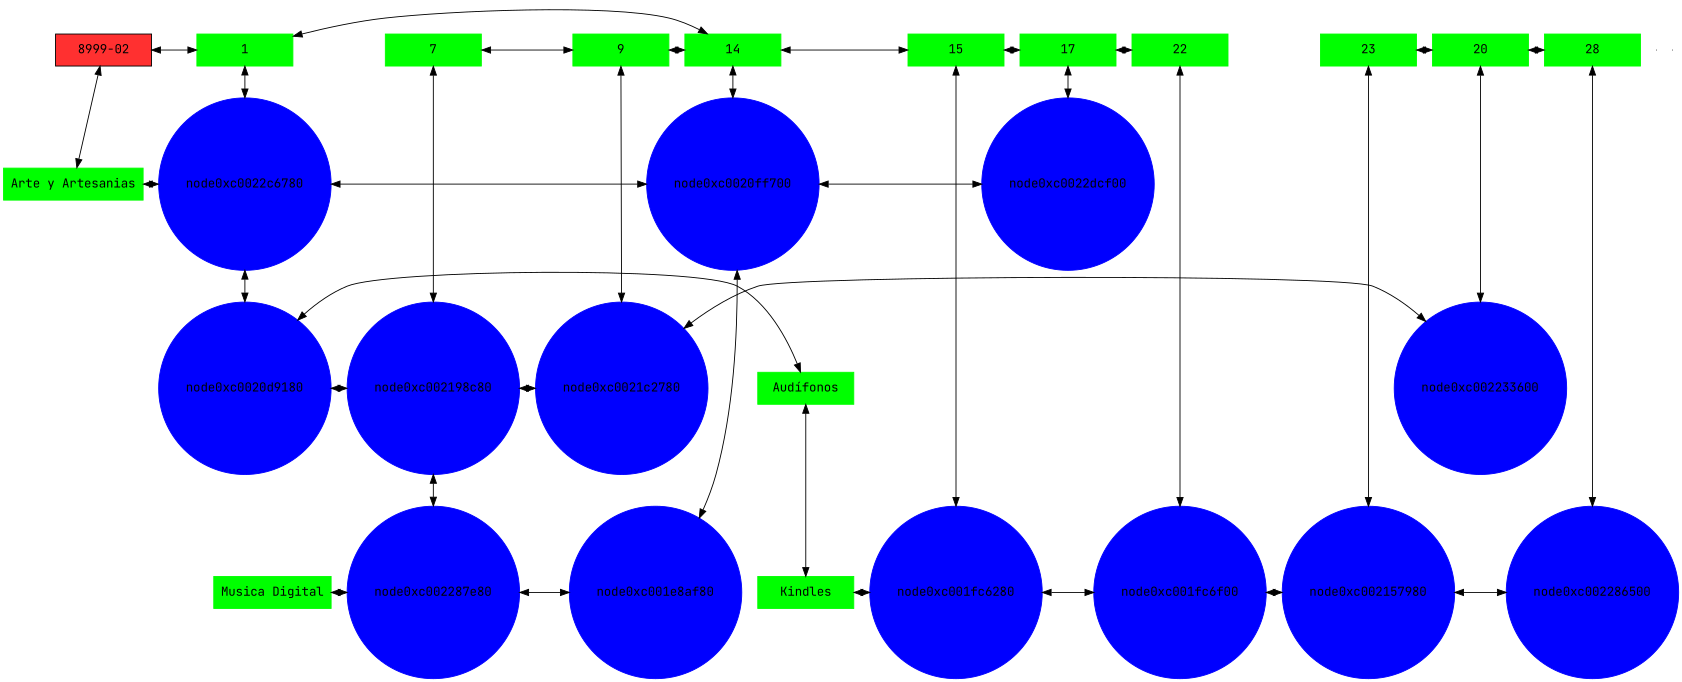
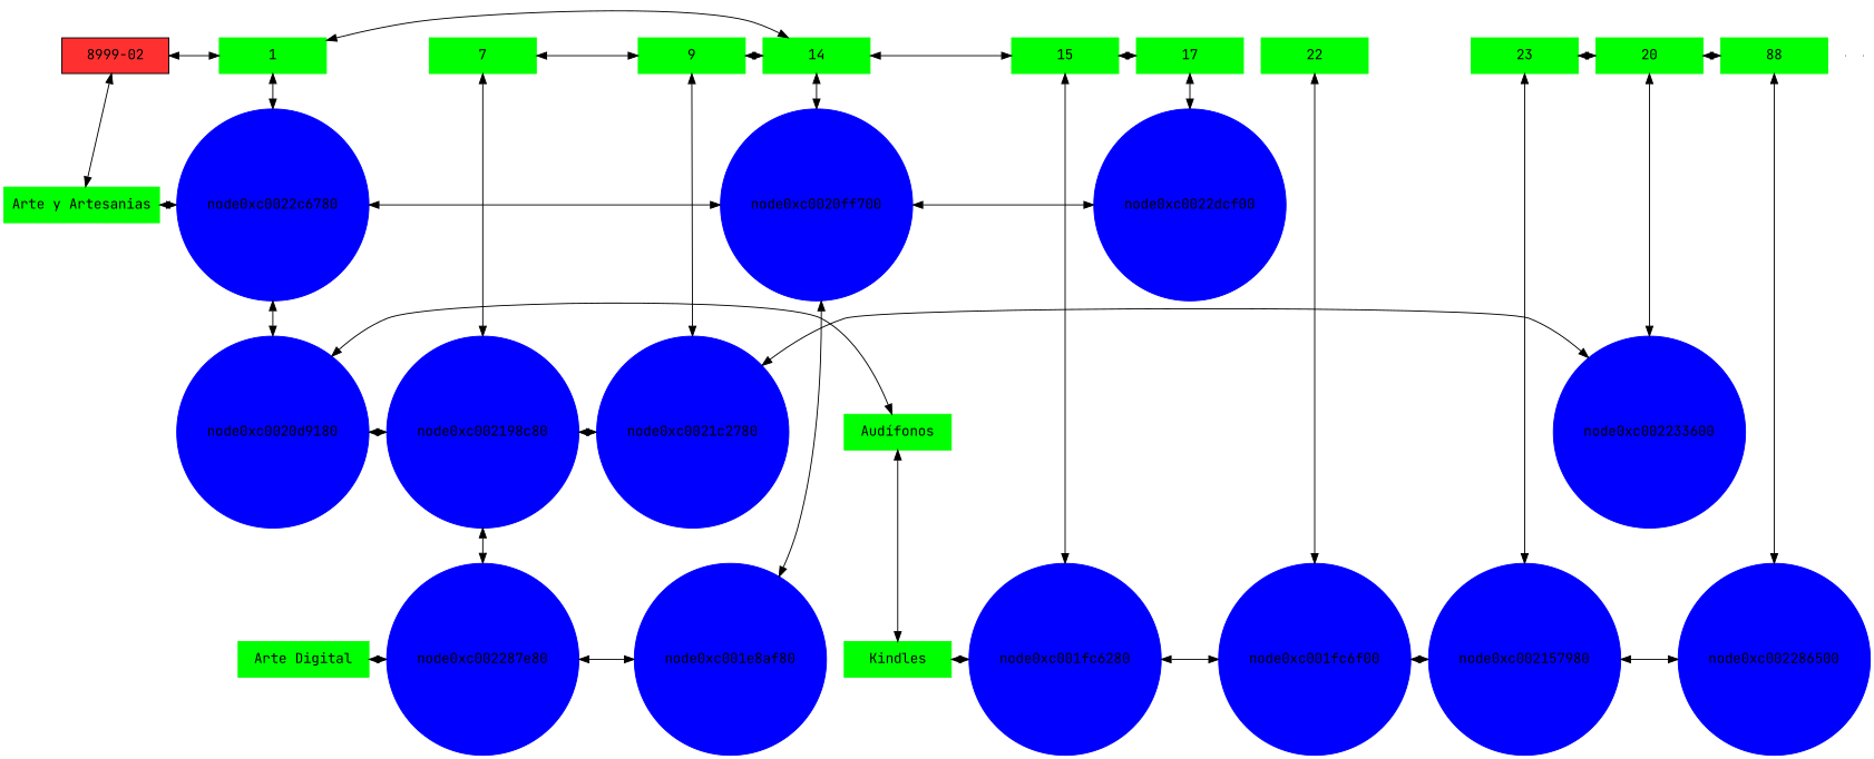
  digraph {
    fontname="JetBrains Mono"
    node [fontname="JetBrains Mono" group=1 shape=box style=filled color=green]
    edge [dir=both fontname="JetBrains Mono"]
    n1 [fillcolor=firebrick1 label="8999-02" width=1.5 color=""]
    n2 [label=1 width=1.5]
    n3 [group=7 label=7 width=1.5]
    n4 [group=9 label=9 width=1.5]
    n5 [group=14 label=14 width=1.5]
    n6 [group=15 label=15 width=1.5]
    n7 [group=17 label=17 width=1.5]
    n8 [group=22 label=22 width=1.5]
    n9 [group=23 label=23 width=1.5]
    n10 [group=26 label=20 width=1.5]
-   n11 [group=28 label=28 width=1.5]
+   n11 [group=28 label=88 width=1.5]
    n12 [label="Arte y Artesanias" width=1.5]
    node0xc0022c6780 [color=blue shape=circle width=0.5]
    node0xc0020ff700 [color=blue group=14 shape=circle width=0.5]
    node0xc0022dcf00 [color=blue group=17 shape=circle width=0.5]
    n16 [label="Audífonos" width=1.5]
    node0xc0020d9180 [color=blue shape=circle width=0.5]
    node0xc002198c80 [color=blue group=7 shape=circle width=0.5]
    node0xc001fc6f00 [color=blue group=22 shape=circle width=0.5]
    node0xc002157980 [color=blue group=23 shape=circle width=0.5]
    node0xc0021c2780 [color=blue group=9 shape=circle width=0.5]
    node0xc002233600 [color=blue group=26 shape=circle width=0.5]
    n23 [label=Kindles width=1.5]
    node0xc001fc6280 [color=blue group=15 shape=circle width=0.5]
    node0xc002286500 [color=blue group=28 shape=circle width=0.5]
-   n26 [label="Musica Digital" width=1.5]
+   n26 [label="Arte Digital" width=1.5]
    node0xc002287e80 [color=blue group=7 shape=circle width=0.5]
    node0xc001e8af80 [color=blue group=14 shape=circle width=0.5]
    e0 [shape=point width=0 group="" style="" color=""]
    e1 [shape=point width=0 group="" style="" color=""]
    subgraph sub_1 {
      rank=same
      n1
      n2
    }
    subgraph sub_2 {
      rank=same
      n2
      n3
    }
    subgraph sub_3 {
      rank=same
      n3
      n4
    }
    subgraph sub_4 {
      rank=same
      n4
      n5
    }
    subgraph sub_5 {
      rank=same
      n5
      n6
    }
    subgraph sub_6 {
      rank=same
      n6
      n7
    }
    subgraph sub_7 {
      rank=same
      n7
      n8
    }
    subgraph sub_8 {
      rank=same
      n8
      n9
    }
    subgraph sub_9 {
      rank=same
      n9
      n10
    }
    subgraph sub_10 {
      rank=same
      n10
      n11
    }
    subgraph sub_11 {
      rank=same
      n12
      node0xc0022c6780
    }
    subgraph sub_12 {
      rank=same
      node0xc0022c6780
      node0xc0020ff700
    }
    subgraph sub_13 {
      rank=same
      node0xc0020ff700
      node0xc0022dcf00
    }
    subgraph sub_14 {
      rank=same
      n16
      node0xc0020d9180
    }
    subgraph sub_15 {
      rank=same
      node0xc0020d9180
      node0xc002198c80
    }
    subgraph sub_16 {
      rank=same
      node0xc001fc6f00
      node0xc002157980
    }
    subgraph sub_17 {
      rank=same
      node0xc002198c80
      node0xc0021c2780
    }
    subgraph sub_18 {
      rank=same
      node0xc0021c2780
      node0xc002233600
    }
    subgraph sub_19 {
      rank=same
      n23
      node0xc001fc6280
    }
    subgraph sub_20 {
      rank=same
      node0xc001fc6f00
      node0xc001fc6280
    }
    subgraph sub_21 {
      rank=same
      node0xc002157980
      node0xc002286500
    }
    subgraph sub_22 {
      rank=same
      n26
      node0xc002287e80
    }
    subgraph sub_23 {
      rank=same
      node0xc002287e80
      node0xc001e8af80
    }
    n1 -> n2
    n1 -> n12
    n2 -> n5
    n2 -> node0xc0022c6780
    n3 -> n4
    n3 -> node0xc002198c80
    n4 -> n5
    n4 -> node0xc0021c2780
    n5 -> n6
    n5 -> node0xc0020ff700
    n6 -> n7
    n6 -> node0xc001fc6280
-   n7 -> n8
    n7 -> node0xc0022dcf00
    n8 -> node0xc001fc6f00
    n9 -> n10
    n9 -> node0xc002157980
    n10 -> n11
    n10 -> node0xc002233600
    n11 -> node0xc002286500
    n12 -> node0xc0022c6780
    node0xc0022c6780 -> node0xc0020ff700
    node0xc0022c6780 -> node0xc0020d9180
    node0xc0020ff700 -> node0xc0022dcf00
    node0xc0020ff700 -> node0xc001e8af80
    n16 -> node0xc0020d9180
    n16 -> n23
    node0xc0020d9180 -> node0xc002198c80
    node0xc002198c80 -> node0xc0021c2780
    node0xc002198c80 -> node0xc002287e80
    node0xc001fc6f00 -> node0xc002157980
    node0xc002157980 -> node0xc002286500
    node0xc0021c2780 -> node0xc002233600
    n23 -> node0xc001fc6280
    node0xc001fc6280 -> node0xc001fc6f00
    n26 -> node0xc002287e80
    node0xc002287e80 -> node0xc001e8af80
  }
